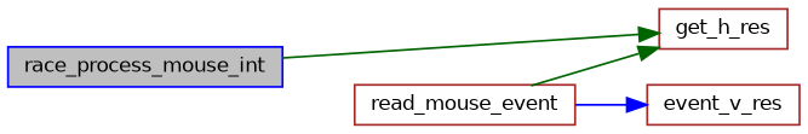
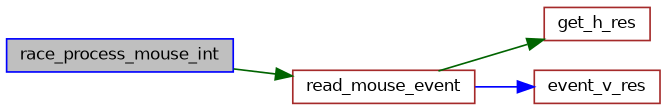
  digraph {
    rankdir=LR
    node [color=brown fillcolor=white fontname=Helvetica fontsize=10 shape=record style=filled]
    edge [color=darkgreen fontname=Helvetica fontsize=10 labelfontname=Helvetica labelfontsize=10 style=solid]
    n1 [color=blue fillcolor=grey75 fontcolor=black height=0.2 label=race_process_mouse_int width=0.4]
    n2 [height=0.2 label=read_mouse_event width=0.4]
    n3 [height=0.2 label=get_h_res width=0.4]
    n4 [height=0.2 label=event_v_res width=0.4]
-   n1 -> n3
+   n1 -> n2
    n2 -> n3
    n2 -> n4 [color=blue]
  }
